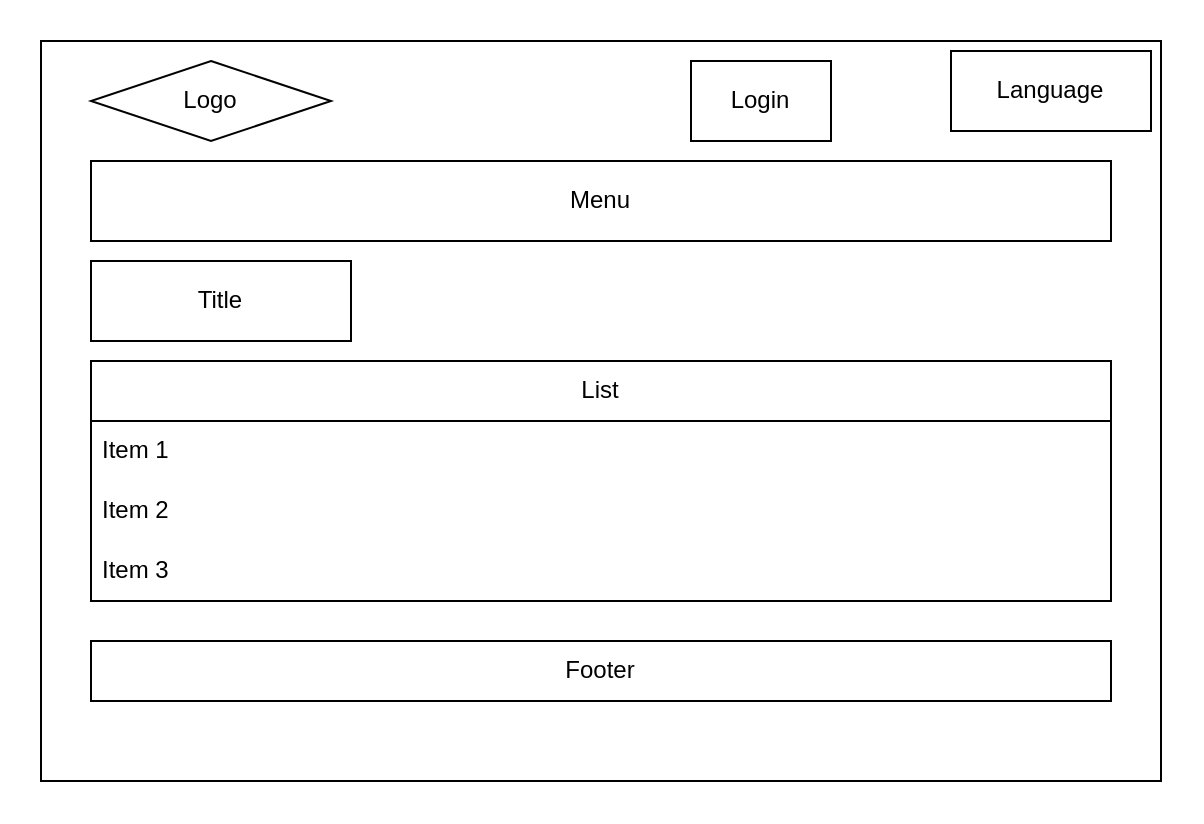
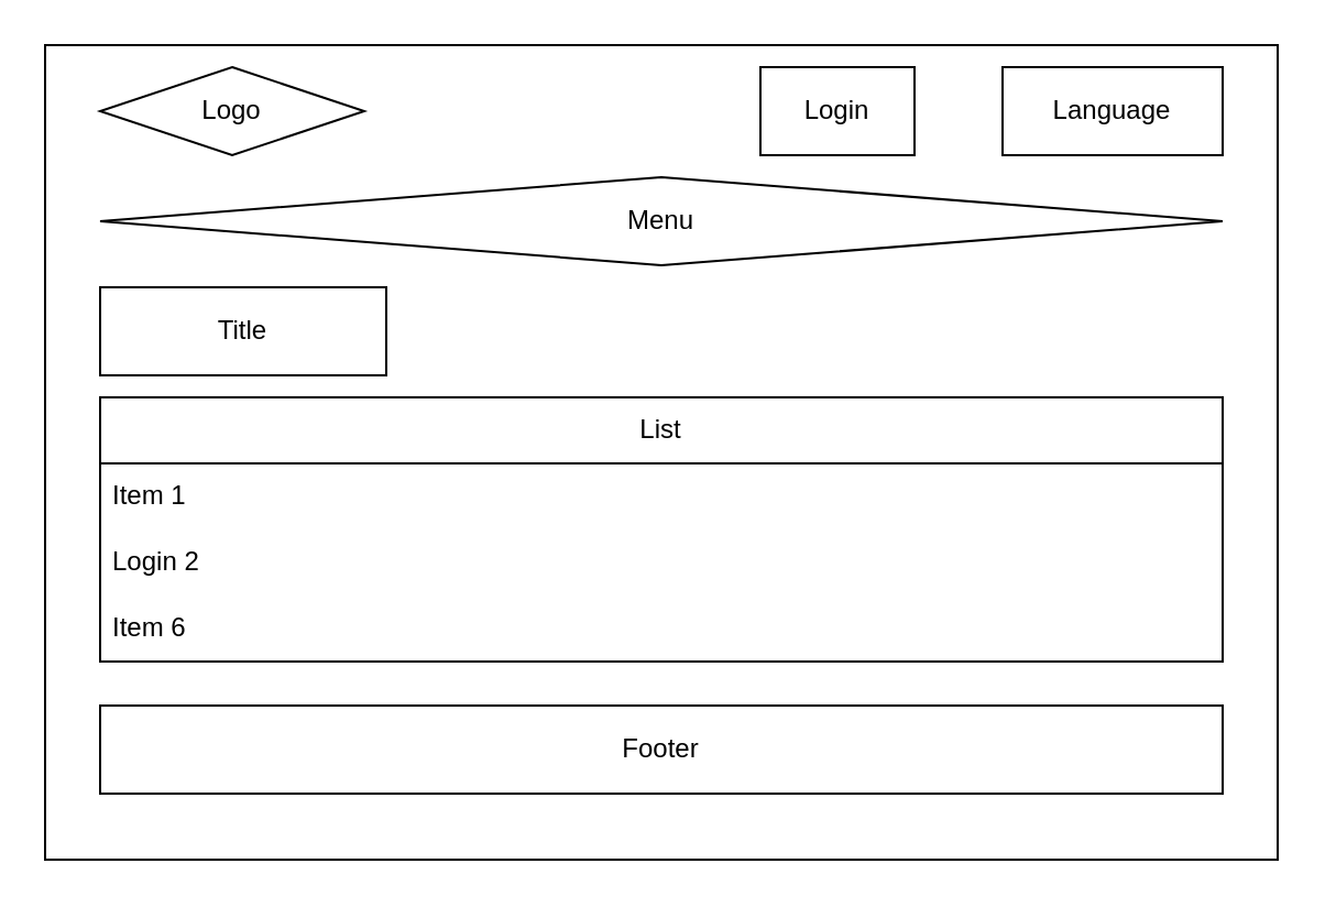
  <mxCell id="0" />
  <mxCell id="1" parent="0" />
  <mxCell id="2" value="" style="rounded=0;whiteSpace=wrap;html=1;" parent="1" vertex="1"><mxGeometry x="20" y="20" width="560" height="370" as="geometry" /></mxCell>
  <mxCell id="3" value="Logo" style="rhombus;whiteSpace=wrap;html=1;" parent="1" vertex="1"><mxGeometry x="45" y="30" width="120" height="40" as="geometry" /></mxCell>
  <mxCell id="4" value="Login" style="rounded=0;whiteSpace=wrap;html=1;" parent="1" vertex="1"><mxGeometry x="345" y="30" width="70" height="40" as="geometry" /></mxCell>
- <mxCell id="5" value="Language" style="rounded=0;whiteSpace=wrap;html=1;" parent="1" vertex="1"><mxGeometry x="475" y="25" width="100" height="40" as="geometry" /></mxCell>
- <mxCell id="6" value="Menu" style="rounded=0;whiteSpace=wrap;html=1;" parent="1" vertex="1"><mxGeometry x="45" y="80" width="510" height="40" as="geometry" /></mxCell>
+ <mxCell id="5" value="Language" style="rounded=0;whiteSpace=wrap;html=1;" parent="1" vertex="1"><mxGeometry x="455" y="30" width="100" height="40" as="geometry" /></mxCell>
+ <mxCell id="6" value="Menu" style="rhombus;whiteSpace=wrap;html=1;" parent="1" vertex="1"><mxGeometry x="45" y="80" width="510" height="40" as="geometry" /></mxCell>
  <mxCell id="7" value="Title" style="rounded=0;whiteSpace=wrap;html=1;" parent="1" vertex="1"><mxGeometry x="45" y="130" width="130" height="40" as="geometry" /></mxCell>
  <mxCell id="8" value="List" style="swimlane;fontStyle=0;childLayout=stackLayout;horizontal=1;startSize=30;horizontalStack=0;resizeParent=1;resizeParentMax=0;resizeLast=0;collapsible=1;marginBottom=0;whiteSpace=wrap;html=1;" parent="1" vertex="1"><mxGeometry x="45" y="180" width="510" height="120" as="geometry" /></mxCell>
  <mxCell id="9" value="Item 1" style="text;strokeColor=none;fillColor=none;align=left;verticalAlign=middle;spacingLeft=4;spacingRight=4;overflow=hidden;points=[[0,0.5],[1,0.5]];portConstraint=eastwest;rotatable=0;whiteSpace=wrap;html=1;" parent="8" vertex="1"><mxGeometry y="30" width="510" height="30" as="geometry" /></mxCell>
- <mxCell id="10" value="Item 2" style="text;strokeColor=none;fillColor=none;align=left;verticalAlign=middle;spacingLeft=4;spacingRight=4;overflow=hidden;points=[[0,0.5],[1,0.5]];portConstraint=eastwest;rotatable=0;whiteSpace=wrap;html=1;" parent="8" vertex="1"><mxGeometry y="60" width="510" height="30" as="geometry" /></mxCell>
- <mxCell id="11" value="Item 3" style="text;strokeColor=none;fillColor=none;align=left;verticalAlign=middle;spacingLeft=4;spacingRight=4;overflow=hidden;points=[[0,0.5],[1,0.5]];portConstraint=eastwest;rotatable=0;whiteSpace=wrap;html=1;" parent="8" vertex="1"><mxGeometry y="90" width="510" height="30" as="geometry" /></mxCell>
- <mxCell id="12" value="Footer" style="rounded=0;whiteSpace=wrap;html=1;" parent="1" vertex="1"><mxGeometry x="45" y="320" width="510" height="30" as="geometry" /></mxCell>
+ <mxCell id="10" value="Login 2" style="text;strokeColor=none;fillColor=none;align=left;verticalAlign=middle;spacingLeft=4;spacingRight=4;overflow=hidden;points=[[0,0.5],[1,0.5]];portConstraint=eastwest;rotatable=0;whiteSpace=wrap;html=1;" parent="8" vertex="1"><mxGeometry y="60" width="510" height="30" as="geometry" /></mxCell>
+ <mxCell id="11" value="Item 6" style="text;strokeColor=none;fillColor=none;align=left;verticalAlign=middle;spacingLeft=4;spacingRight=4;overflow=hidden;points=[[0,0.5],[1,0.5]];portConstraint=eastwest;rotatable=0;whiteSpace=wrap;html=1;" parent="8" vertex="1"><mxGeometry y="90" width="510" height="30" as="geometry" /></mxCell>
+ <mxCell id="12" value="Footer" style="rounded=0;whiteSpace=wrap;html=1;" parent="1" vertex="1"><mxGeometry x="45" y="320" width="510" height="40" as="geometry" /></mxCell>
